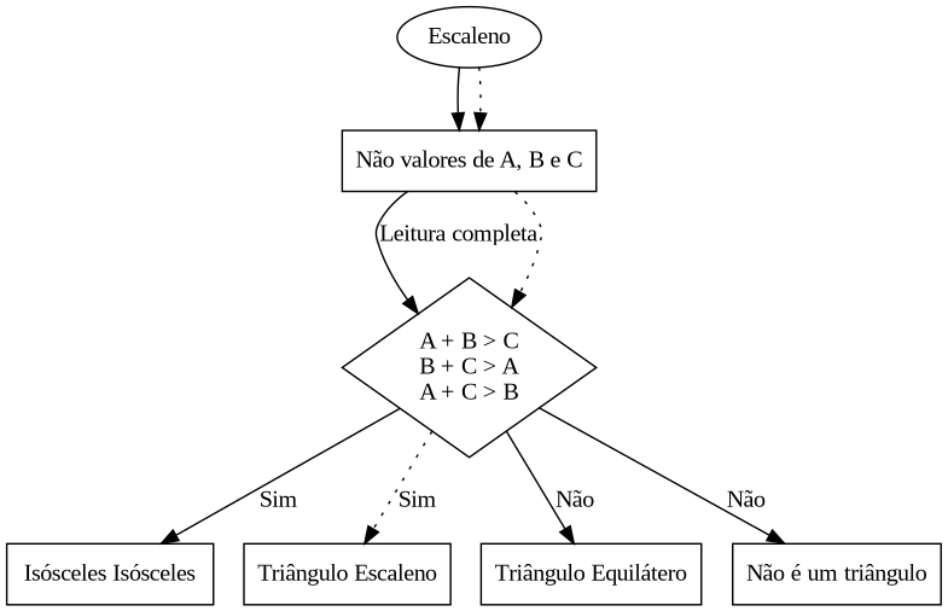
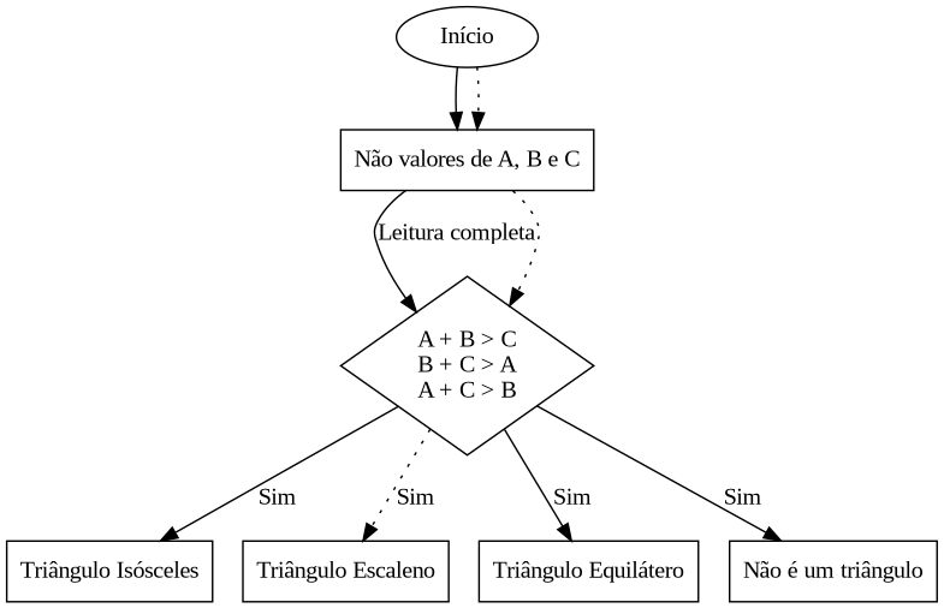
  digraph {
    fontname="Liberation Serif"
    node [fontname="Liberation Serif" shape=box]
    edge [fontname="Liberation Serif"]
-   n1 [label="Isósceles Isósceles"]
+   n1 [label="Triângulo Isósceles"]
    n2 [label="Triângulo Escaleno"]
    n3 [label="Triângulo Equilátero"]
-   n4 [label=Escaleno shape=ellipse]
+   n4 [label="Início" shape=ellipse]
    n5 [label="Não valores de A, B e C"]
    n6 [label="A + B > C\nB + C > A\nA + C > B" shape=diamond]
    n7 [label="Não é um triângulo"]
    subgraph sub_1 {
      rank=same
      n1
      n2
      n3
    }
    n4 -> n5
    n4 -> n5 [style=dotted]
    n5 -> n6 [label="Leitura completa"]
    n5 -> n6 [style=dotted]
    n6 -> n1 [label=Sim]
    n6 -> n2 [label=Sim style=dotted]
-   n6 -> n3 [label="Não"]
-   n6 -> n7 [label="Não"]
+   n6 -> n3 [label=Sim]
+   n6 -> n7 [label=Sim]
  }
